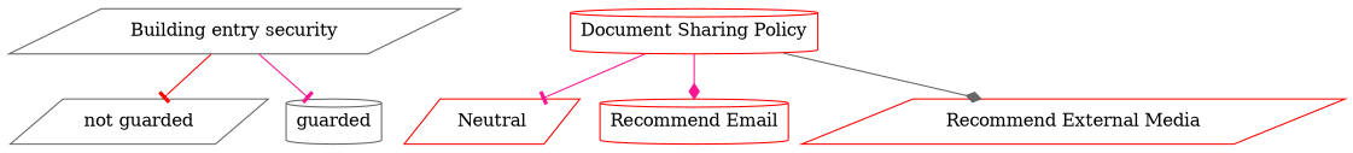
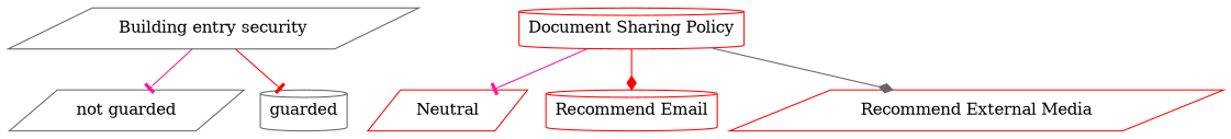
  digraph {
    node [color=red shape=parallelogram]
    edge [arrowhead=tee color=red]
    n1 [color=gray40 label="Building entry security" sides=8]
    n2 [color=gray40 label="not guarded"]
    n3 [color=gray40 label=guarded shape=cylinder]
    n4 [label="Document Sharing Policy" shape=cylinder sides=8]
    n5 [label=Neutral]
    n6 [label="Recommend Email" shape=cylinder]
    n7 [label="Recommend External Media"]
-   n1 -> n2
-   n1 -> n3 [color=deeppink]
+   n1 -> n2 [color=deeppink]
+   n1 -> n3
    n4 -> n5 [color=deeppink]
-   n4 -> n6 [arrowhead=diamond color=deeppink]
+   n4 -> n6 [arrowhead=diamond]
    n4 -> n7 [arrowhead=diamond color=gray40]
  }
